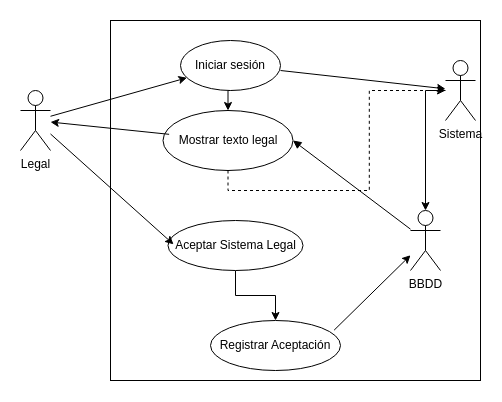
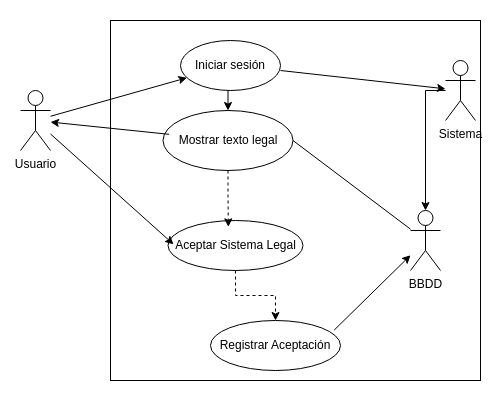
  <mxCell id="0" />
  <mxCell id="1" parent="0" />
  <mxCell id="2" value="" style="rounded=0;whiteSpace=wrap;html=1;strokeColor=#000000;fillColor=#FFFFFF;align=center;verticalAlign=middle;" vertex="1" parent="1"><mxGeometry x="110" y="20" width="370" height="360" as="geometry" /></mxCell>
  <mxCell id="3" style="edgeStyle=orthogonalEdgeStyle;rounded=0;orthogonalLoop=1;jettySize=auto;html=1;exitX=0.5;exitY=1;exitDx=0;exitDy=0;entryX=0.5;entryY=0;entryDx=0;entryDy=0;" edge="1" parent="1" source="4" target="14"><mxGeometry relative="1" as="geometry" /></mxCell>
  <mxCell id="4" value="Iniciar sesión" style="ellipse;whiteSpace=wrap;html=1;strokeColor=#000000;fillColor=#FFFFFF;" vertex="1" parent="1"><mxGeometry x="180" y="40" width="100" height="50" as="geometry" /></mxCell>
  <mxCell id="5" value="Registrar Aceptación" style="ellipse;whiteSpace=wrap;html=1;strokeColor=#000000;fillColor=#FFFFFF;" vertex="1" parent="1"><mxGeometry x="210" y="320" width="130" height="50" as="geometry" /></mxCell>
- <mxCell id="6" value="Legal" style="shape=umlActor;verticalLabelPosition=bottom;verticalAlign=top;html=1;outlineConnect=0;" vertex="1" parent="1"><mxGeometry x="20" y="90" width="30" height="60" as="geometry" /></mxCell>
- <mxCell id="7" style="edgeStyle=orthogonalEdgeStyle;rounded=0;orthogonalLoop=1;jettySize=auto;html=1;exitX=0.5;exitY=1;exitDx=0;exitDy=0;entryX=0.5;entryY=0;entryDx=0;entryDy=0;dashed=0;" edge="1" parent="1" source="8" target="5"><mxGeometry relative="1" as="geometry" /></mxCell>
+ <mxCell id="6" value="Usuario" style="shape=umlActor;verticalLabelPosition=bottom;verticalAlign=top;html=1;outlineConnect=0;" vertex="1" parent="1"><mxGeometry x="20" y="90" width="30" height="60" as="geometry" /></mxCell>
+ <mxCell id="7" style="edgeStyle=orthogonalEdgeStyle;rounded=0;orthogonalLoop=1;jettySize=auto;html=1;exitX=0.5;exitY=1;exitDx=0;exitDy=0;entryX=0.5;entryY=0;entryDx=0;entryDy=0;dashed=1;" edge="1" parent="1" source="8" target="5"><mxGeometry relative="1" as="geometry" /></mxCell>
  <mxCell id="8" value="Aceptar Sistema Legal" style="ellipse;whiteSpace=wrap;html=1;strokeColor=#000000;fillColor=#FFFFFF;" vertex="1" parent="1"><mxGeometry x="167.5" y="220" width="135" height="50" as="geometry" /></mxCell>
  <mxCell id="9" value="" style="endArrow=classic;html=1;rounded=0;startFill=0;endFill=1;" edge="1" parent="1" source="6" target="4"><mxGeometry width="50" height="50" relative="1" as="geometry"><mxPoint x="0" y="120" as="sourcePoint" /><mxPoint x="50" y="70" as="targetPoint" /></mxGeometry></mxCell>
  <mxCell id="10" value="" style="endArrow=classic;html=1;rounded=0;exitX=0.951;exitY=0.193;exitDx=0;exitDy=0;exitPerimeter=0;" edge="1" parent="1" source="5" target="18"><mxGeometry width="50" height="50" relative="1" as="geometry"><mxPoint x="50" y="100" as="sourcePoint" /><mxPoint x="0" y="150" as="targetPoint" /></mxGeometry></mxCell>
  <mxCell id="11" value="" style="endArrow=classic;html=1;rounded=0;entryX=0.041;entryY=0.477;entryDx=0;entryDy=0;entryPerimeter=0;" edge="1" parent="1" source="6" target="8"><mxGeometry width="50" height="50" relative="1" as="geometry"><mxPoint x="0" y="130" as="sourcePoint" /><mxPoint x="50" y="80" as="targetPoint" /></mxGeometry></mxCell>
  <mxCell id="12" value="" style="edgeStyle=orthogonalEdgeStyle;rounded=0;orthogonalLoop=1;jettySize=auto;html=1;" edge="1" parent="1" source="13" target="18"><mxGeometry relative="1" as="geometry" /></mxCell>
  <mxCell id="13" value="Sistema" style="shape=umlActor;verticalLabelPosition=bottom;verticalAlign=top;html=1;outlineConnect=0;" vertex="1" parent="1"><mxGeometry x="445" y="60" width="30" height="60" as="geometry" /></mxCell>
  <mxCell id="14" value="Mostrar texto legal" style="ellipse;whiteSpace=wrap;html=1;" vertex="1" parent="1"><mxGeometry x="162.5" y="110" width="130" height="60" as="geometry" /></mxCell>
  <mxCell id="15" value="" style="endArrow=classic;html=1;rounded=0;exitX=0.047;exitY=0.397;exitDx=0;exitDy=0;exitPerimeter=0;" edge="1" parent="1" source="14" target="6"><mxGeometry width="50" height="50" relative="1" as="geometry"><mxPoint x="110" y="160" as="sourcePoint" /><mxPoint x="160" y="110" as="targetPoint" /></mxGeometry></mxCell>
  <mxCell id="16" value="" style="endArrow=classic;html=1;rounded=0;" edge="1" parent="1" target="13"><mxGeometry width="50" height="50" relative="1" as="geometry"><mxPoint x="280" y="70" as="sourcePoint" /><mxPoint x="330" y="20" as="targetPoint" /></mxGeometry></mxCell>
- <mxCell id="17" value="" style="endArrow=block;html=1;rounded=0;entryX=1;entryY=0.5;entryDx=0;entryDy=0;startFill=0;" edge="1" parent="1" source="18" target="14"><mxGeometry width="50" height="50" relative="1" as="geometry"><mxPoint x="400" y="120" as="sourcePoint" /><mxPoint x="450" y="70" as="targetPoint" /></mxGeometry></mxCell>
+ <mxCell id="17" value="" style="endArrow=none;html=1;rounded=0;entryX=1;entryY=0.5;entryDx=0;entryDy=0;startFill=0;" edge="1" parent="1" source="18" target="14"><mxGeometry width="50" height="50" relative="1" as="geometry"><mxPoint x="400" y="120" as="sourcePoint" /><mxPoint x="450" y="70" as="targetPoint" /></mxGeometry></mxCell>
  <mxCell id="18" value="BBDD" style="shape=umlActor;verticalLabelPosition=bottom;verticalAlign=top;html=1;outlineConnect=0;" vertex="1" parent="1"><mxGeometry x="410" y="210" width="30" height="60" as="geometry" /></mxCell>
- <mxCell id="19" style="edgeStyle=orthogonalEdgeStyle;rounded=0;orthogonalLoop=1;jettySize=auto;html=1;exitX=0.5;exitY=1;exitDx=0;exitDy=0;dashed=1;" edge="1" parent="1" source="14" target="13"><mxGeometry relative="1" as="geometry" /></mxCell>
+ <mxCell id="19" style="edgeStyle=orthogonalEdgeStyle;rounded=0;orthogonalLoop=1;jettySize=auto;html=1;exitX=0.5;exitY=1;exitDx=0;exitDy=0;entryX=0.447;entryY=0.127;entryDx=0;entryDy=0;entryPerimeter=0;dashed=1;" edge="1" parent="1" source="14" target="8"><mxGeometry relative="1" as="geometry" /></mxCell>
  <mxCell id="20" style="edgeStyle=orthogonalEdgeStyle;rounded=0;orthogonalLoop=1;jettySize=auto;html=1;exitX=0.5;exitY=1;exitDx=0;exitDy=0;" edge="1" parent="1" source="8" target="8"><mxGeometry relative="1" as="geometry" /></mxCell>
